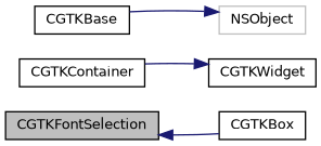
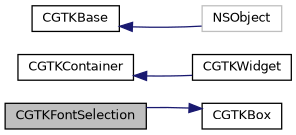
  digraph {
    rankdir=LR
    node [color=black fillcolor=white fontname=Helvetica fontsize=10 shape=record style=filled]
    edge [color=midnightblue dir=back fontname=Helvetica fontsize=10 labelfontname=Helvetica labelfontsize=10 style=solid]
    n1 [fillcolor=grey75 fontcolor=black height=0.2 label=CGTKFontSelection width=0.4]
    n2 [height=0.2 label=CGTKBox width=0.4]
    n3 [height=0.2 label=CGTKContainer width=0.4]
    n4 [height=0.2 label=CGTKWidget width=0.4]
    n5 [height=0.2 label=CGTKBase width=0.4]
    n6 [color=grey75 height=0.2 label=NSObject width=0.4]
-   n1 -> n2
-   n4 -> n3
-   n6 -> n5
+   n2 -> n1
+   n3 -> n4
+   n5 -> n6
  }
